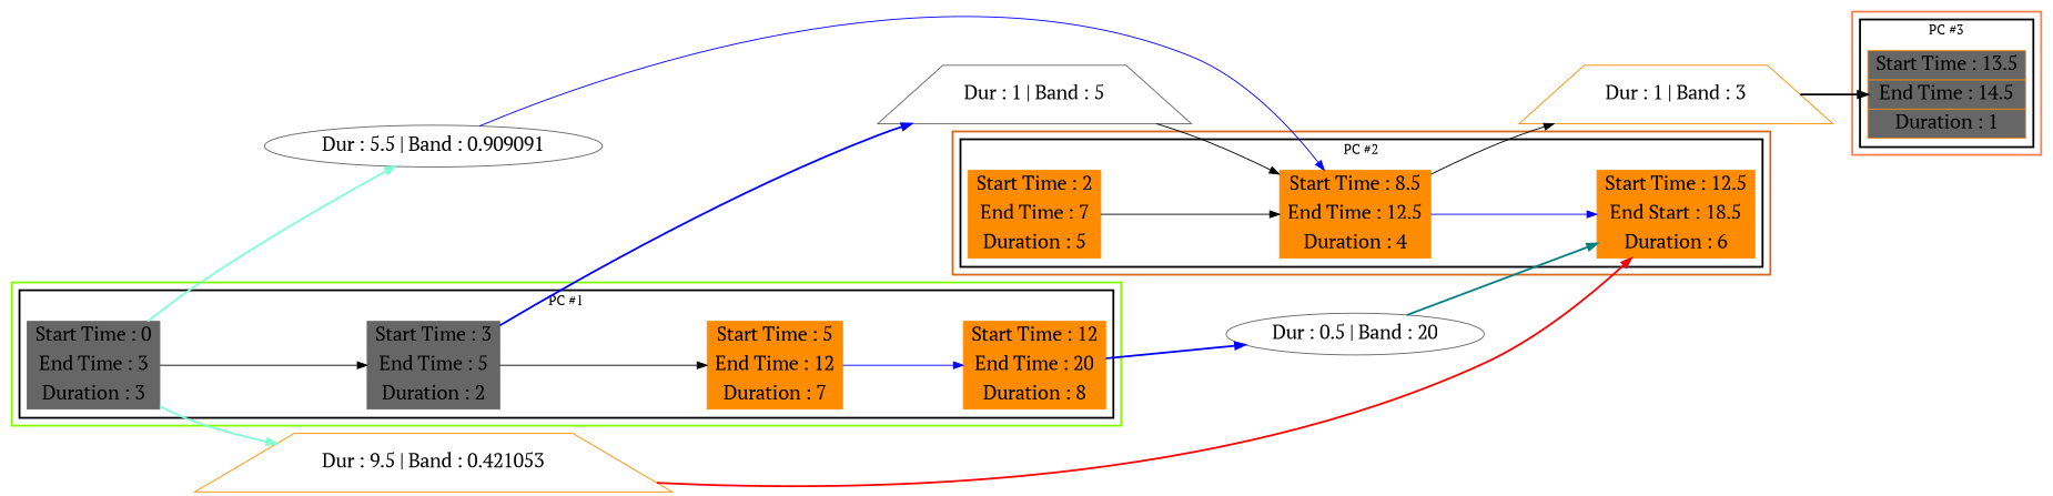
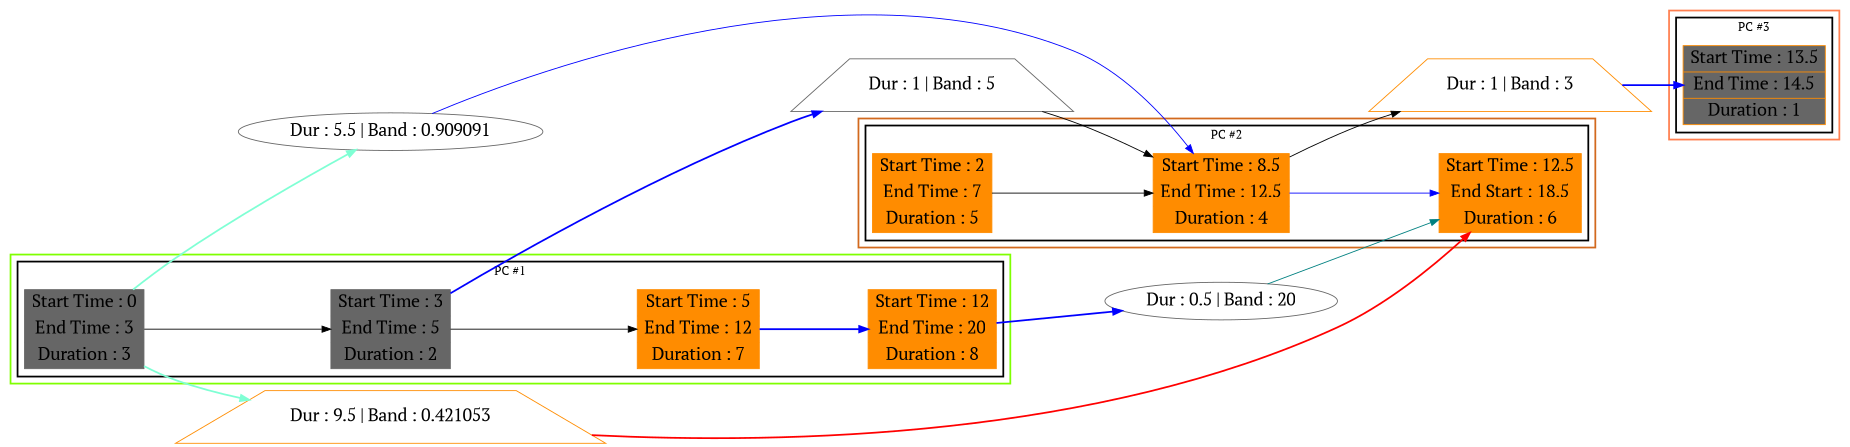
  digraph {
    fontname="PT Serif"
    rankdir=LR
    node [color=darkorange fontname="PT Serif" fontsize=20 shape=record style=filled]
    edge [color=black fontname="PT Serif" style=bold]
    n1 [label="Start Time : 2 | End Time : 7 | Duration : 5"]
    n2 [label="Start Time : 8.5 | End Time : 12.5 | Duration : 4"]
    n3 [label="Start Time : 12.5 | End Start : 18.5 | Duration : 6"]
    n4 [color=gray40 label="Start Time : 0 | End Time : 3 | Duration : 3"]
    n5 [color=gray40 label="Start Time : 3 | End Time : 5 | Duration : 2"]
    n6 [label="Start Time : 5 | End Time : 12 | Duration : 7"]
    n7 [label="Start Time : 12 | End Time : 20 | Duration : 8"]
    n8 [fillcolor=gray40 label="Start Time : 13.5 | End Time : 14.5 | Duration : 1"]
    n9 [label="Dur : 1 | Band : 3" shape=trapezium style=""]
    n10 [color=gray40 label="Dur : 5.5 | Band : 0.909091" shape=ellipse style=""]
    n11 [label="Dur : 9.5 | Band : 0.421053" shape=trapezium style=""]
    n12 [color=gray40 label="Dur : 1 | Band : 5" shape=trapezium style=""]
    n13 [color=gray40 label="Dur : 0.5 | Band : 20" shape=ellipse style=""]
    subgraph cluster_1 {
      color=chocolate
      style=bold
      subgraph cluster_2 {
        color=black
        label="PC #2"
        style=bold
        n1
        n2
        n3
      }
    }
    subgraph cluster_3 {
      color=chartreuse
      style=bold
      subgraph cluster_4 {
        color=black
        label="PC #1"
        style=bold
        n4
        n5
        n6
        n7
      }
    }
    subgraph cluster_5 {
      color=coral
      style=bold
      subgraph cluster_6 {
        color=black
        label="PC #3"
        style=bold
        n8
      }
    }
    n1 -> n2 [style=""]
    n2 -> n3 [color=blue style=""]
    n2 -> n9 [style=solid]
    n4 -> n5 [style=""]
    n4 -> n10 [color=aquamarine]
    n4 -> n11 [color=aquamarine]
    n5 -> n6 [style=""]
    n5 -> n12 [color=blue]
-   n6 -> n7 [color=blue style=""]
+   n6 -> n7 [color=blue]
    n7 -> n13 [color=blue]
-   n9 -> n8
+   n9 -> n8 [color=blue]
    n10 -> n2 [color=blue style=solid]
    n11 -> n3 [color=red]
    n12 -> n2 [style=solid]
-   n13 -> n3 [color=teal]
+   n13 -> n3 [color=teal style=solid]
  }
